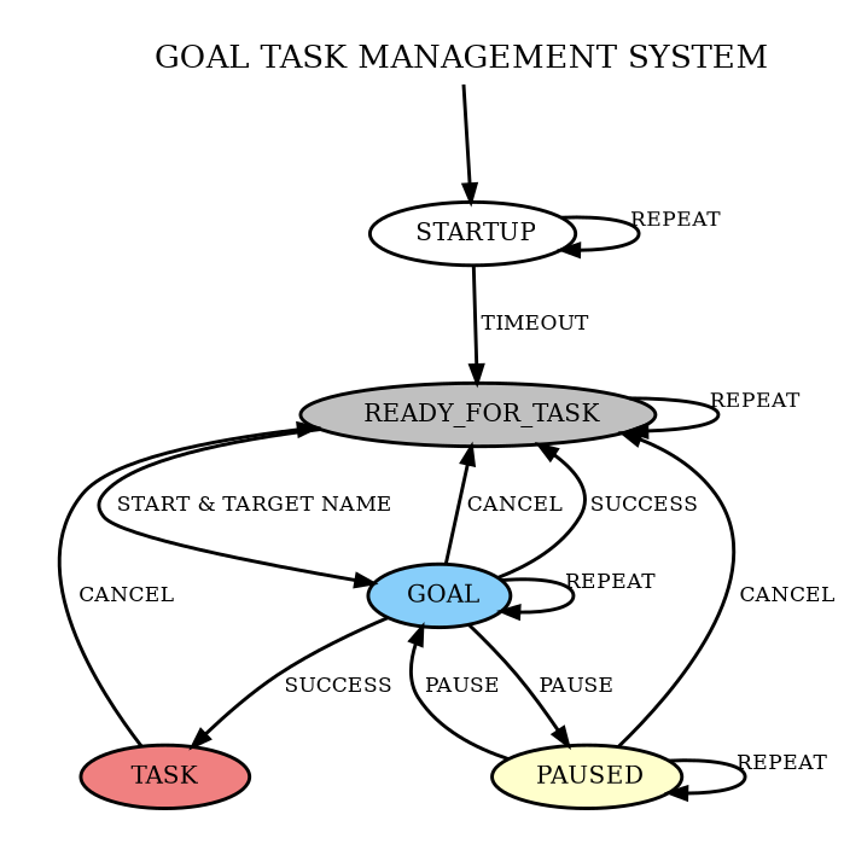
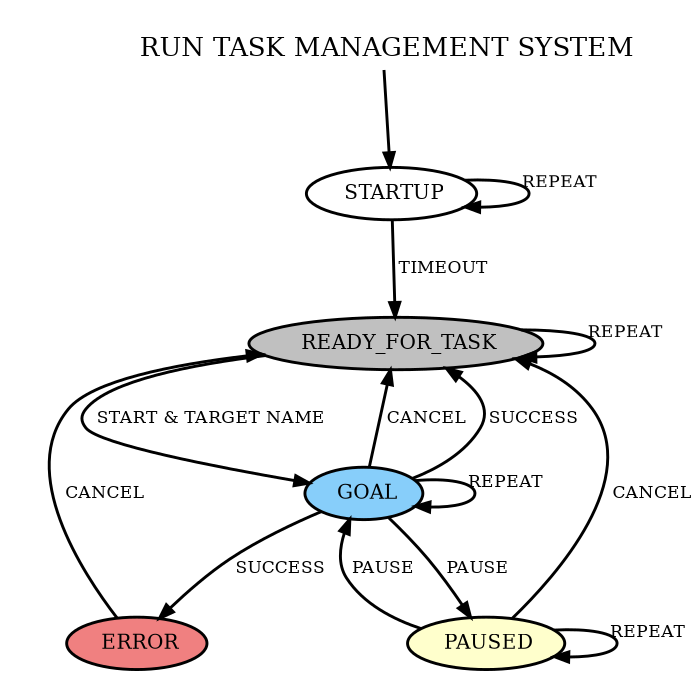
  digraph {
    clusterrank=local
    compound=true
    labeljust=l
    mclimit=5
    minlen=2
    nodesep=0.5
    outputmode=nodesfirst
    ranksep=0.75
    node [color="#000000FF" style="filled,setlinewidth(2)"]
    edge [fontsize=12 style="setlinewidth(2)"]
-   n1 [color=gray fontsize=18 fontweight=18 height=0.01 label="GOAL TASK MANAGEMENT SYSTEM" rank=min shape=plaintext style=""]
+   n1 [color=gray fontsize=18 fontweight=18 height=0.01 label=" RUN TASK MANAGEMENT SYSTEM" rank=min shape=plaintext style=""]
    n2 [fillcolor="#FFFFFF00" label=" STARTUP"]
    n3 [fillcolor="#C0C0C0" label=" READY_FOR_TASK"]
    n4 [fillcolor="#87CEFA" label=" GOAL"]
-   n5 [fillcolor="#F08080" label=TASK]
+   n5 [fillcolor="#F08080" label=" ERROR"]
    n6 [fillcolor="#FFFFCC" label=" PAUSED"]
    subgraph cluster_1 {
      color="#00000000"
      fillcolor="#0000000F"
      n1
      n2
      n3
      n4
      n5
      n6
      subgraph cluster_2 {
        color="#FFFFFFFF"
        fillcolor="#FFFFFF00"
        rank=sink
        style="rounded,filled"
      }
    }
    n1 -> n2 [label=" "]
    n2 -> n2 [label="  " xlabel=REPEAT]
    n2 -> n3 [label=" TIMEOUT"]
    n3 -> n3 [label=" " xlabel=REPEAT]
    n3 -> n4 [label="  START & TARGET NAME "]
    n4 -> n3 [label=" CANCEL"]
    n4 -> n3 [label=" SUCCESS"]
    n4 -> n4 [label=" " xlabel=REPEAT]
    n4 -> n5 [label=" SUCCESS"]
    n4 -> n6 [label=" PAUSE"]
    n5 -> n3 [label=" CANCEL"]
    n6 -> n3 [label=" CANCEL"]
    n6 -> n4 [label=" PAUSE"]
    n6 -> n6 [label=" " xlabel=REPEAT]
  }
